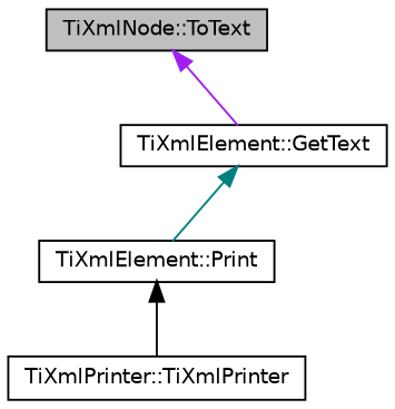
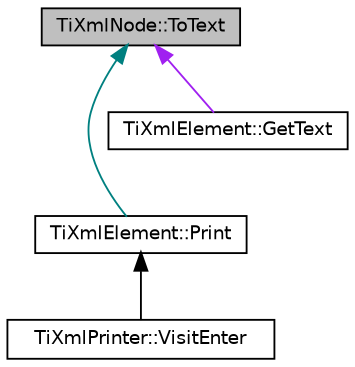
  digraph {
    rankdir=TB
    node [color=black fillcolor=white fontname=Helvetica fontsize=10 shape=record style=filled]
    edge [dir=back fontname=Helvetica fontsize=10 labelfontname=Helvetica labelfontsize=10 style=solid]
    n1 [fillcolor=grey75 fontcolor=black height=0.2 label="TiXmlNode::ToText" width=0.4]
    n2 [height=0.2 label="TiXmlElement::Print" width=0.4]
    n3 [height=0.2 label="TiXmlElement::GetText" width=0.4]
-   n4 [height=0.2 label="TiXmlPrinter::TiXmlPrinter" width=0.4]
-   n3 -> n2 [color=teal]
+   n4 [height=0.2 label="TiXmlPrinter::VisitEnter" width=0.4]
+   n1 -> n2 [color=teal]
    n1 -> n3 [color=purple]
    n2 -> n4 [color=black]
  }
